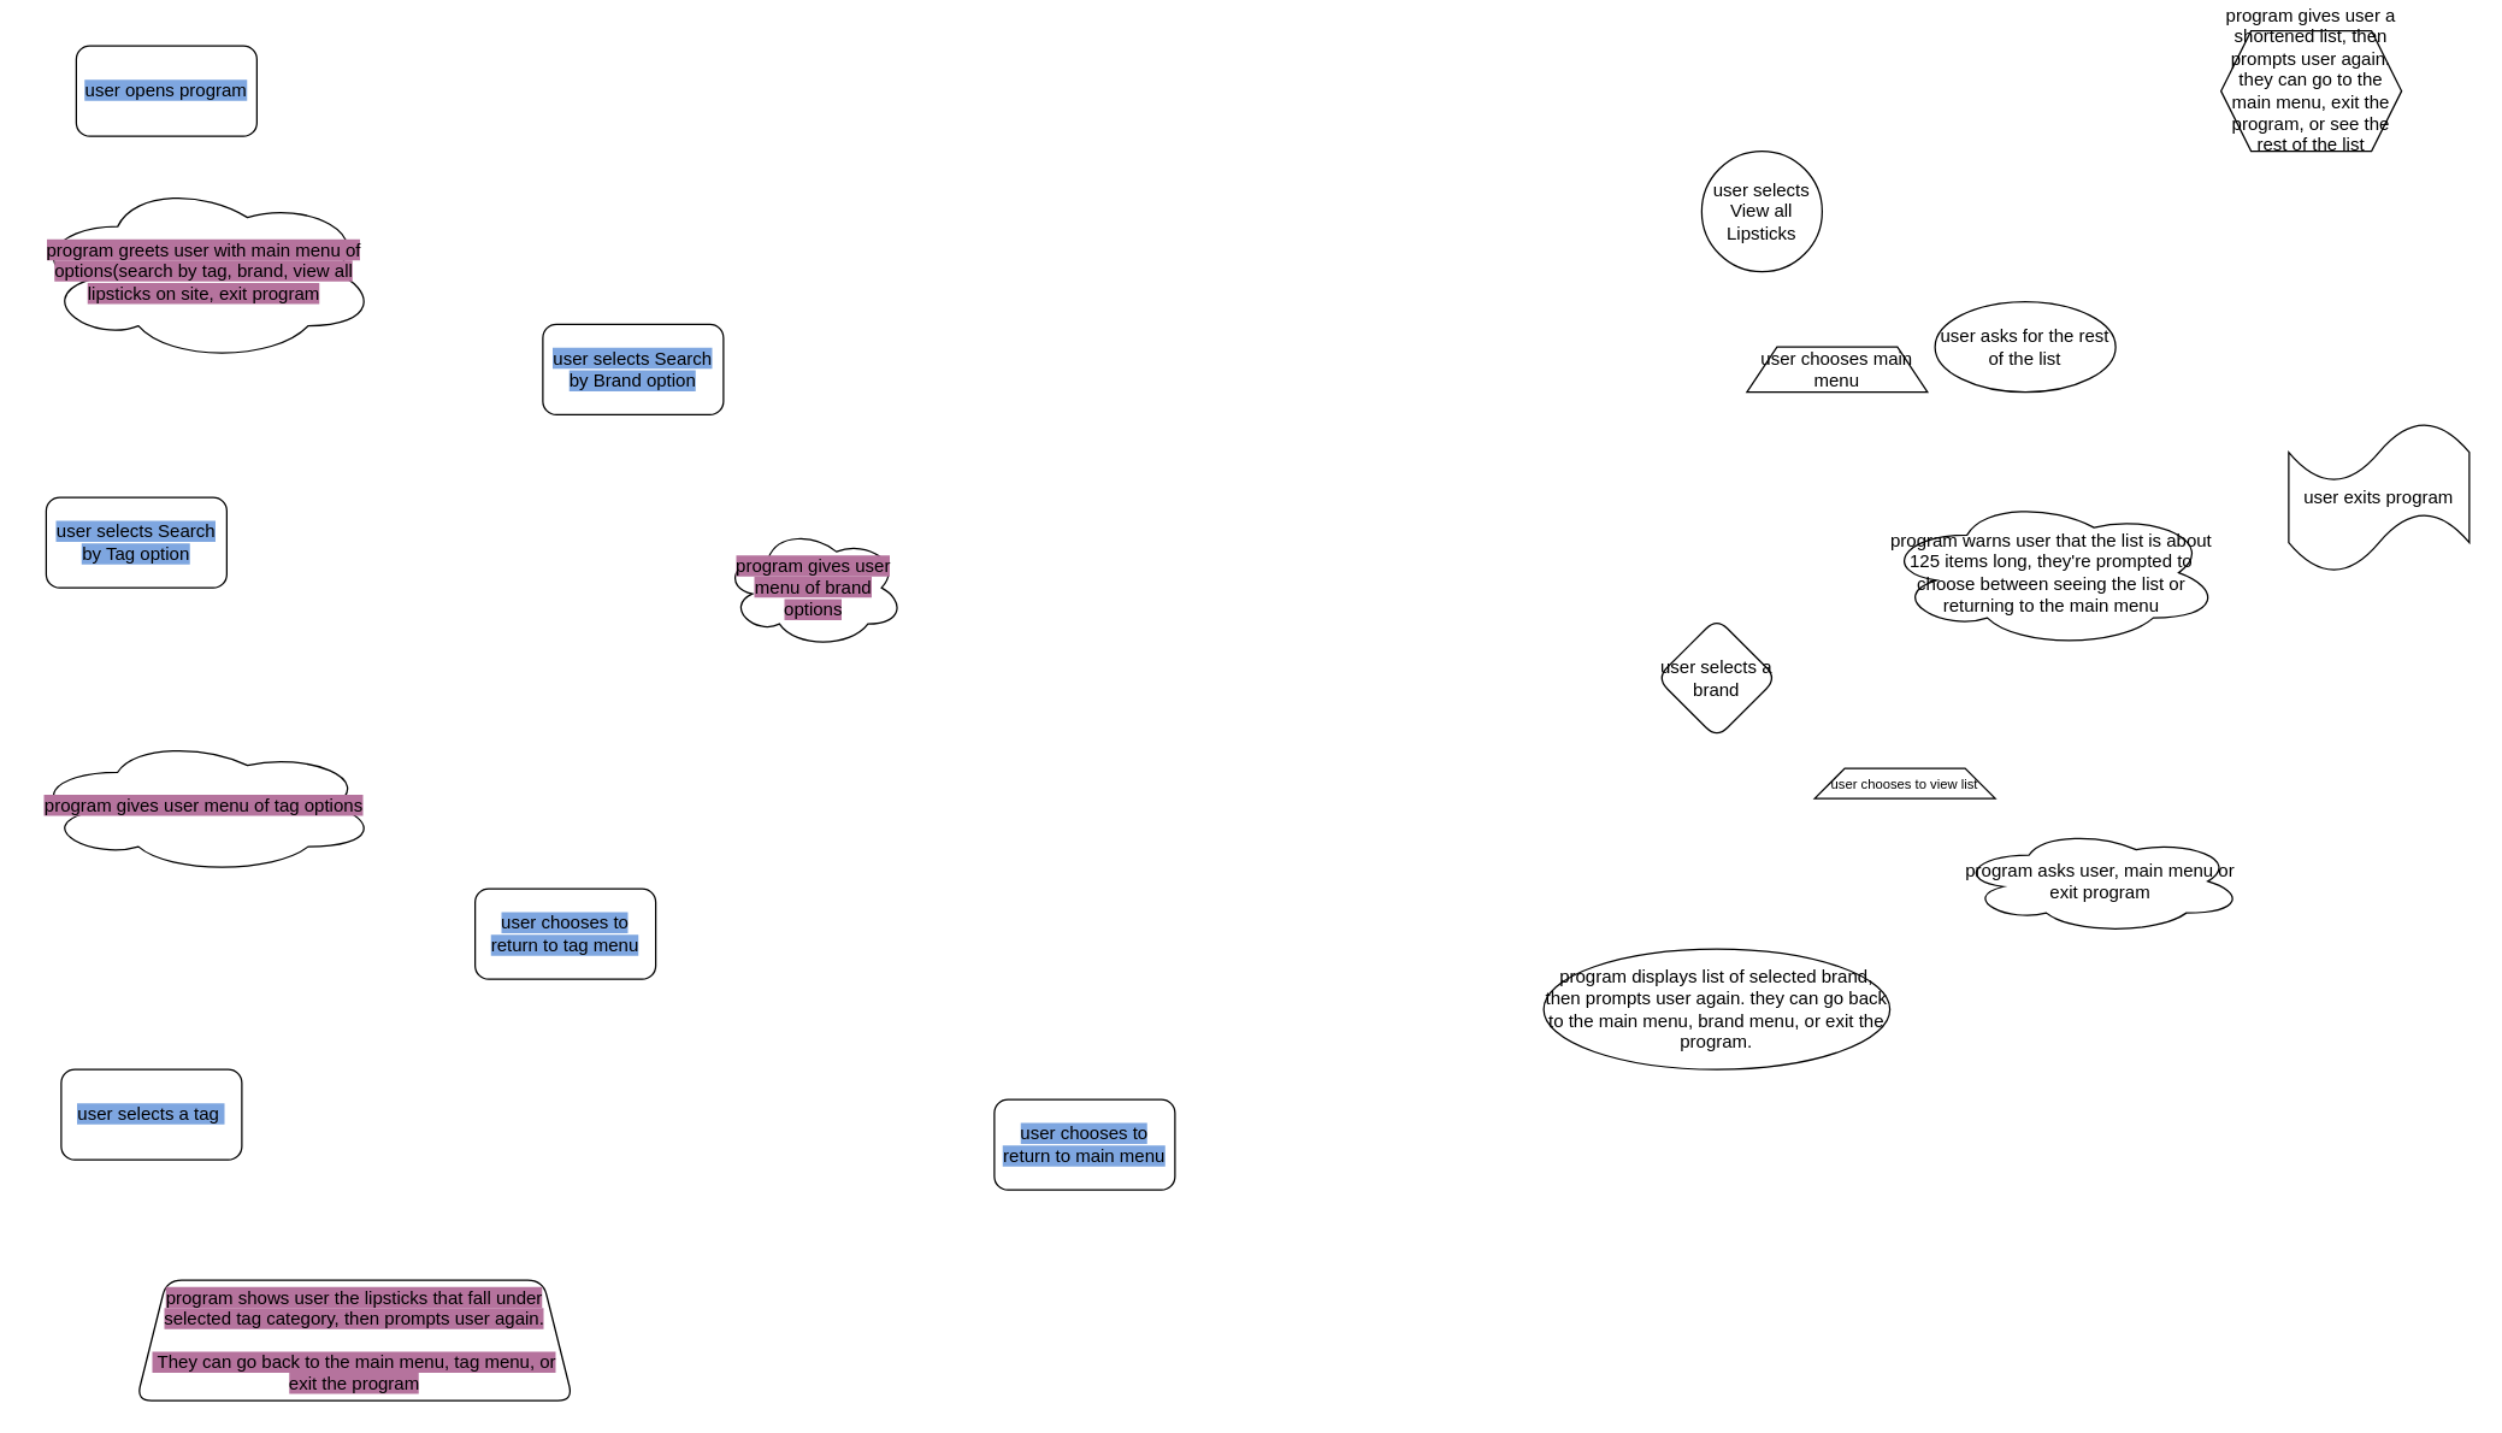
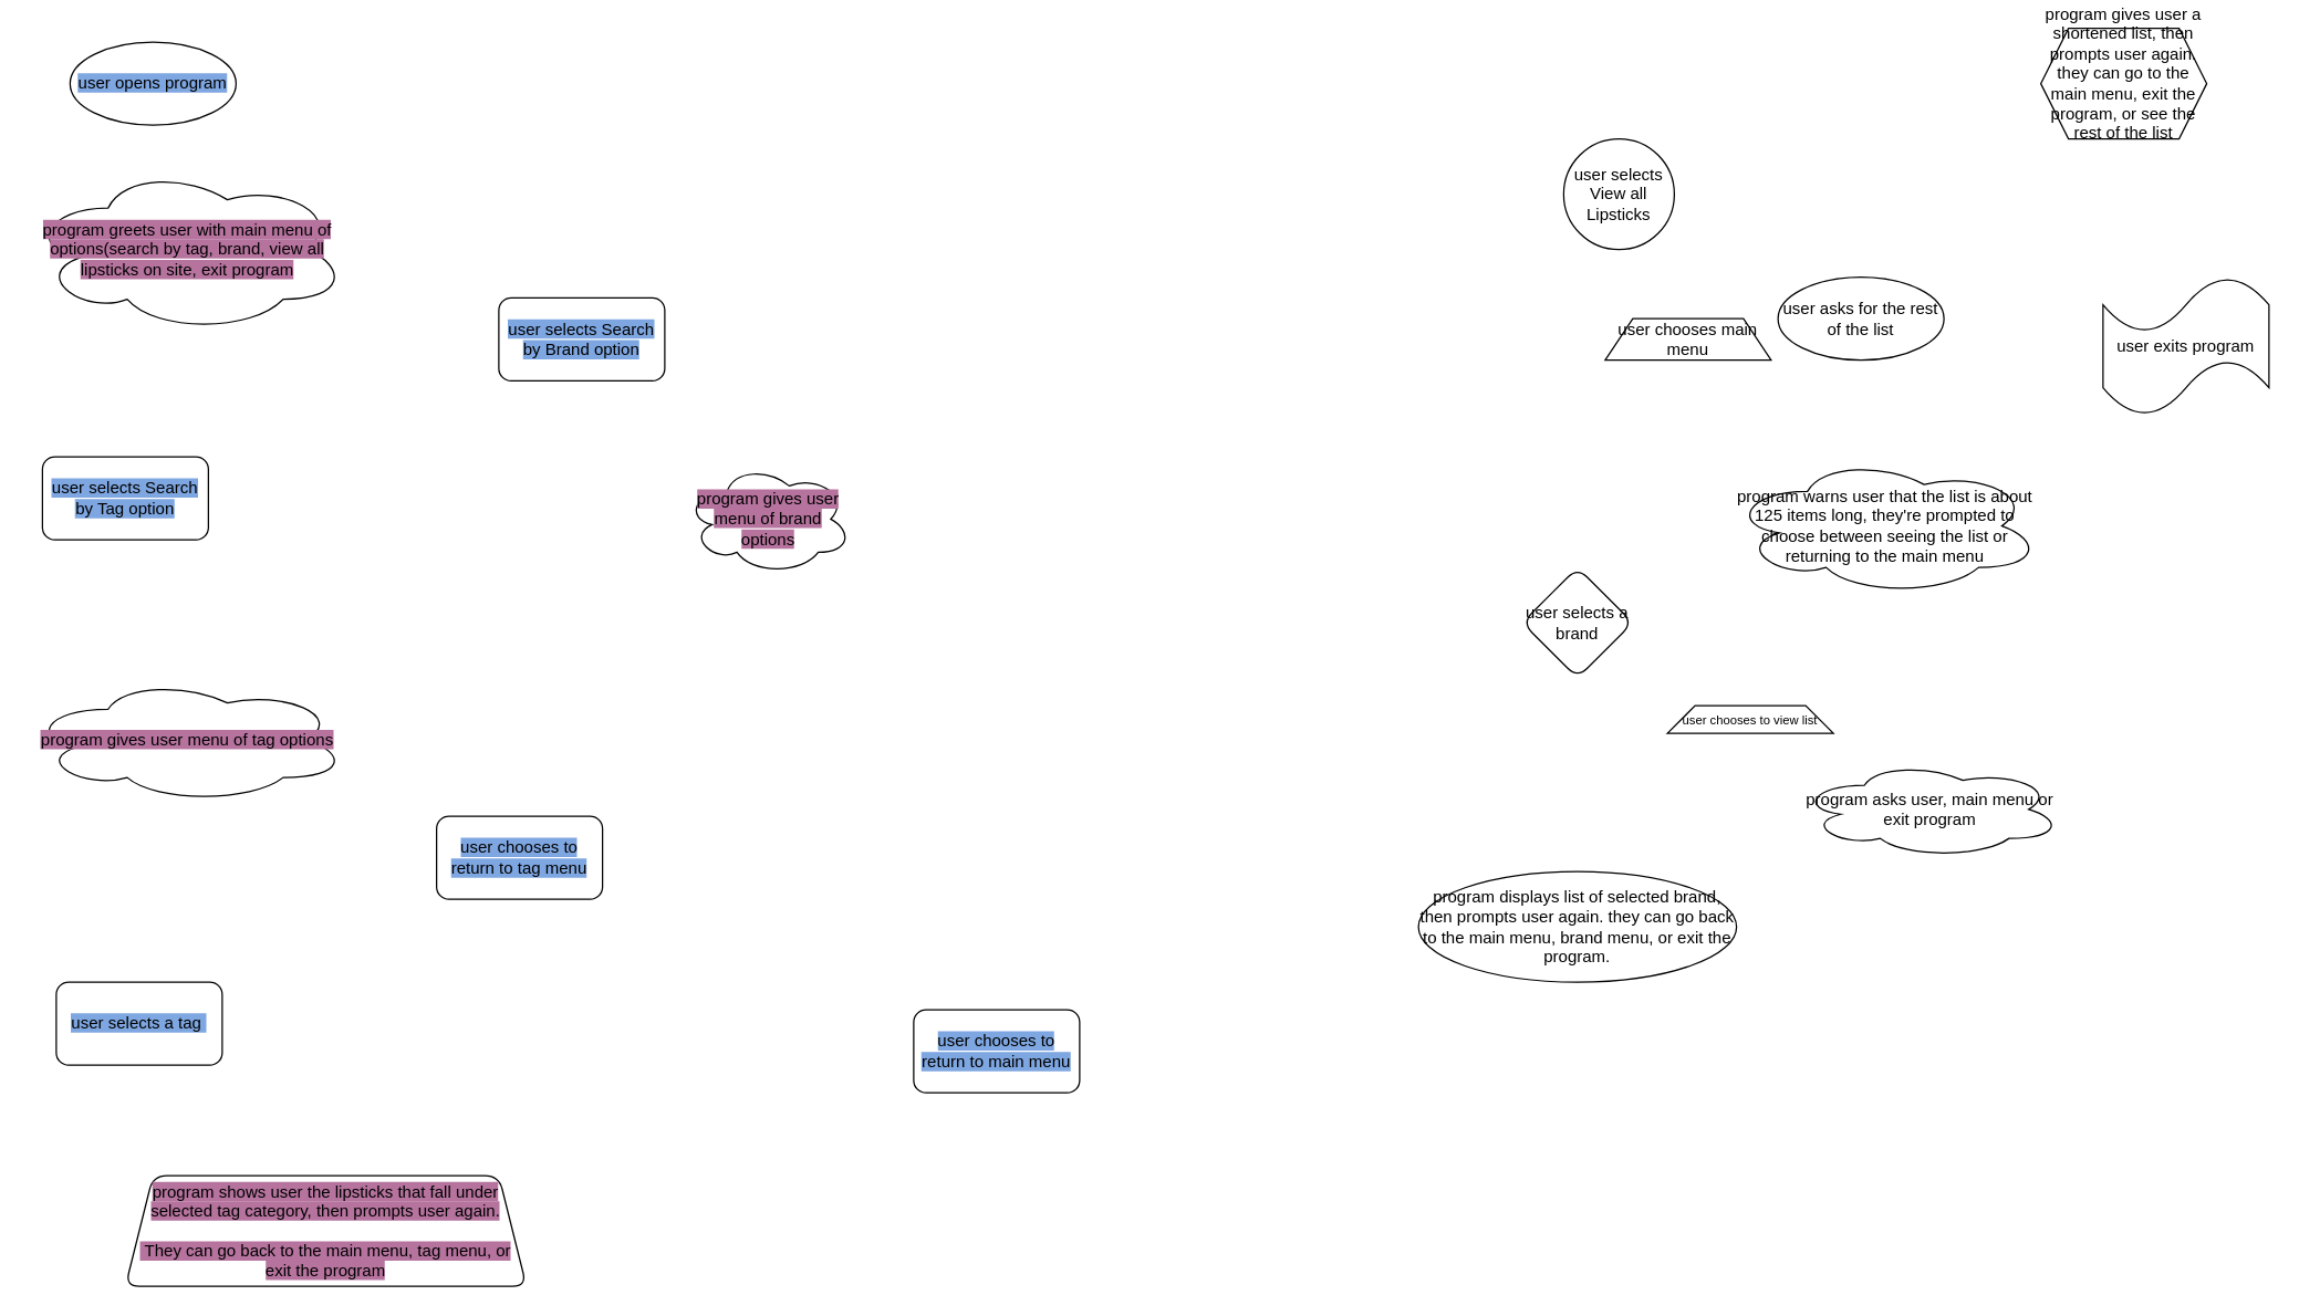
  <mxCell id="0" />
  <mxCell id="1" parent="0" />
- <mxCell id="2" value="&lt;span style=&quot;background-color: rgb(126 , 166 , 224)&quot;&gt;user opens program&lt;/span&gt;" style="rounded=1;whiteSpace=wrap;html=1;" vertex="1" parent="1"><mxGeometry x="50" y="30" width="120" height="60" as="geometry" /></mxCell>
+ <mxCell id="2" value="&lt;span style=&quot;background-color: rgb(126 , 166 , 224)&quot;&gt;user opens program&lt;/span&gt;" style="ellipse;whiteSpace=wrap;html=1;" vertex="1" parent="1"><mxGeometry x="50" y="30" width="120" height="60" as="geometry" /></mxCell>
  <mxCell id="3" value="&lt;span style=&quot;background-color: rgb(181 , 115 , 157)&quot;&gt;program shows user the lipsticks that fall under selected tag category, then prompts user again.&lt;br&gt;&lt;br&gt;&amp;nbsp;They can go back to the main menu, tag menu, or exit the program&lt;/span&gt;" style="shape=trapezoid;perimeter=trapezoidPerimeter;whiteSpace=wrap;html=1;fixedSize=1;rounded=1;" vertex="1" parent="1"><mxGeometry x="90" y="850" width="290" height="80" as="geometry" /></mxCell>
- <mxCell id="4" value="&lt;span style=&quot;background-color: rgb(181 , 115 , 157)&quot;&gt;program gives user menu of brand options&lt;/span&gt;" style="ellipse;shape=cloud;whiteSpace=wrap;html=1;rounded=1;" vertex="1" parent="1"><mxGeometry x="480" y="350" width="120" height="80" as="geometry" /></mxCell>
+ <mxCell id="4" value="&lt;span style=&quot;background-color: rgb(181 , 115 , 157)&quot;&gt;program gives user menu of brand options&lt;/span&gt;" style="ellipse;shape=cloud;whiteSpace=wrap;html=1;rounded=1;" vertex="1" parent="1"><mxGeometry x="495" y="335" width="120" height="80" as="geometry" /></mxCell>
  <mxCell id="5" value="user selects a brand" style="rhombus;whiteSpace=wrap;html=1;rounded=1;" vertex="1" parent="1"><mxGeometry x="1100" y="410" width="80" height="80" as="geometry" /></mxCell>
  <mxCell id="6" value="program displays list of selected brand, then prompts user again. they can go back to the main menu, brand menu, or exit the program." style="ellipse;whiteSpace=wrap;html=1;rounded=1;" vertex="1" parent="1"><mxGeometry x="1025" y="630" width="230" height="80" as="geometry" /></mxCell>
- <mxCell id="7" value="user exits program" style="shape=tape;whiteSpace=wrap;html=1;" vertex="1" parent="1"><mxGeometry x="1520" y="280" width="120" height="100" as="geometry" /></mxCell>
+ <mxCell id="7" value="user exits program" style="shape=tape;whiteSpace=wrap;html=1;" vertex="1" parent="1"><mxGeometry x="1520" y="200" width="120" height="100" as="geometry" /></mxCell>
  <mxCell id="8" value="user selects View all Lipsticks" style="ellipse;whiteSpace=wrap;html=1;aspect=fixed;" vertex="1" parent="1"><mxGeometry x="1130" y="100" width="80" height="80" as="geometry" /></mxCell>
  <mxCell id="9" value="program gives user a shortened list, then prompts user again. they can go to the main menu, exit the program, or see the rest of the list&lt;br&gt;&amp;nbsp;" style="shape=hexagon;perimeter=hexagonPerimeter2;whiteSpace=wrap;html=1;fixedSize=1;" vertex="1" parent="1"><mxGeometry x="1475" y="20" width="120" height="80" as="geometry" /></mxCell>
  <mxCell id="10" value="user asks for the rest of the list" style="ellipse;whiteSpace=wrap;html=1;" vertex="1" parent="1"><mxGeometry x="1285" y="200" width="120" height="60" as="geometry" /></mxCell>
  <mxCell id="11" value="program warns user that the list is about 125 items long, they're prompted to choose between seeing the list or returning to the main menu" style="ellipse;shape=cloud;whiteSpace=wrap;html=1;" vertex="1" parent="1"><mxGeometry x="1250" y="330" width="225" height="100" as="geometry" /></mxCell>
  <mxCell id="12" value="&lt;font style=&quot;font-size: 9px&quot;&gt;user chooses to view list&lt;/font&gt;" style="shape=trapezoid;perimeter=trapezoidPerimeter;whiteSpace=wrap;html=1;fixedSize=1;" vertex="1" parent="1"><mxGeometry x="1205" y="510" width="120" height="20" as="geometry" /></mxCell>
  <mxCell id="13" value="program asks user, main menu or exit program" style="ellipse;shape=cloud;whiteSpace=wrap;html=1;" vertex="1" parent="1"><mxGeometry x="1300" y="550" width="190" height="70" as="geometry" /></mxCell>
  <mxCell id="14" value="user chooses main menu" style="shape=trapezoid;perimeter=trapezoidPerimeter;whiteSpace=wrap;html=1;fixedSize=1;" vertex="1" parent="1"><mxGeometry x="1160" y="230" width="120" height="30" as="geometry" /></mxCell>
  <mxCell id="15" value="&lt;span style=&quot;background-color: rgb(181 , 115 , 157)&quot;&gt;&lt;font style=&quot;font-size: 12px&quot;&gt;program greets user with main menu of options(search by tag, brand, view all lipsticks on site, exit program&lt;/font&gt;&lt;/span&gt;" style="ellipse;shape=cloud;html=1;whiteSpace=wrap;" vertex="1" parent="1"><mxGeometry x="20" y="120" width="230" height="120" as="geometry" /></mxCell>
  <mxCell id="16" value="&lt;span style=&quot;background-color: rgb(181 , 115 , 157)&quot;&gt;&lt;font style=&quot;font-size: 12px&quot;&gt;program gives user menu of tag options&lt;/font&gt;&lt;/span&gt;" style="ellipse;shape=cloud;whiteSpace=wrap;html=1;" vertex="1" parent="1"><mxGeometry x="20" y="490" width="230" height="90" as="geometry" /></mxCell>
  <mxCell id="17" value="&lt;span style=&quot;background-color: rgb(126 , 166 , 224)&quot;&gt;user selects Search by Tag option&lt;/span&gt;" style="rounded=1;whiteSpace=wrap;html=1;" vertex="1" parent="1"><mxGeometry x="30" y="330" width="120" height="60" as="geometry" /></mxCell>
  <mxCell id="18" value="&lt;span style=&quot;background-color: rgb(126 , 166 , 224)&quot;&gt;user selects a tag&amp;nbsp;&lt;/span&gt;" style="rounded=1;whiteSpace=wrap;html=1;" vertex="1" parent="1"><mxGeometry x="40" y="710" width="120" height="60" as="geometry" /></mxCell>
  <mxCell id="19" value="&lt;span style=&quot;background-color: rgb(126 , 166 , 224)&quot;&gt;user chooses to return to main menu&lt;br&gt;&lt;/span&gt;" style="rounded=1;whiteSpace=wrap;html=1;" vertex="1" parent="1"><mxGeometry x="660" y="730" width="120" height="60" as="geometry" /></mxCell>
  <mxCell id="20" value="&lt;span style=&quot;background-color: rgb(126 , 166 , 224)&quot;&gt;user chooses to return to tag menu&lt;br&gt;&lt;/span&gt;" style="rounded=1;whiteSpace=wrap;html=1;" vertex="1" parent="1"><mxGeometry x="315" y="590" width="120" height="60" as="geometry" /></mxCell>
  <mxCell id="21" value="&lt;span style=&quot;background-color: rgb(126 , 166 , 224)&quot;&gt;user selects Search by Brand&amp;nbsp;option&lt;/span&gt;" style="rounded=1;whiteSpace=wrap;html=1;" vertex="1" parent="1"><mxGeometry x="360" y="215" width="120" height="60" as="geometry" /></mxCell>
